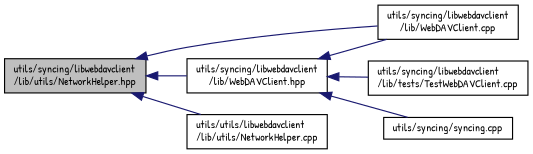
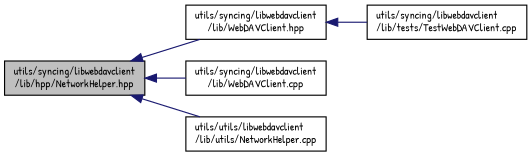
  digraph {
    fontname="Patrick Hand"
    rankdir=LR
    node [color=black fillcolor=white fontname="Patrick Hand" fontsize=10 shape=record style=filled]
    edge [color=midnightblue dir=back fontname="Patrick Hand" fontsize=10 labelfontname=Helvetica labelfontsize=10 style=solid]
-   n1 [fillcolor=grey75 fontcolor=black height=0.2 label="utils/syncing/libwebdavclient\l/lib/utils/NetworkHelper.hpp" width=0.4]
+   n1 [fillcolor=grey75 fontcolor=black height=0.2 label="utils/syncing/libwebdavclient\l/lib/hpp/NetworkHelper.hpp" width=0.4]
    n2 [height=0.2 label="utils/syncing/libwebdavclient\l/lib/WebDAVClient.hpp" width=0.4]
    n3 [height=0.2 label="utils/syncing/libwebdavclient\l/lib/WebDAVClient.cpp" width=0.4]
    n4 [height=0.2 label="utils/utils/libwebdavclient\l/lib/utils/NetworkHelper.cpp" width=0.4]
    n5 [height=0.2 label="utils/syncing/libwebdavclient\l/lib/tests/TestWebDAVClient.cpp" width=0.4]
-   n6 [height=0.2 label="utils/syncing/syncing.cpp" width=0.4]
    n1 -> n2
    n1 -> n3
    n1 -> n4
-   n2 -> n3
    n2 -> n5
-   n2 -> n6
  }
